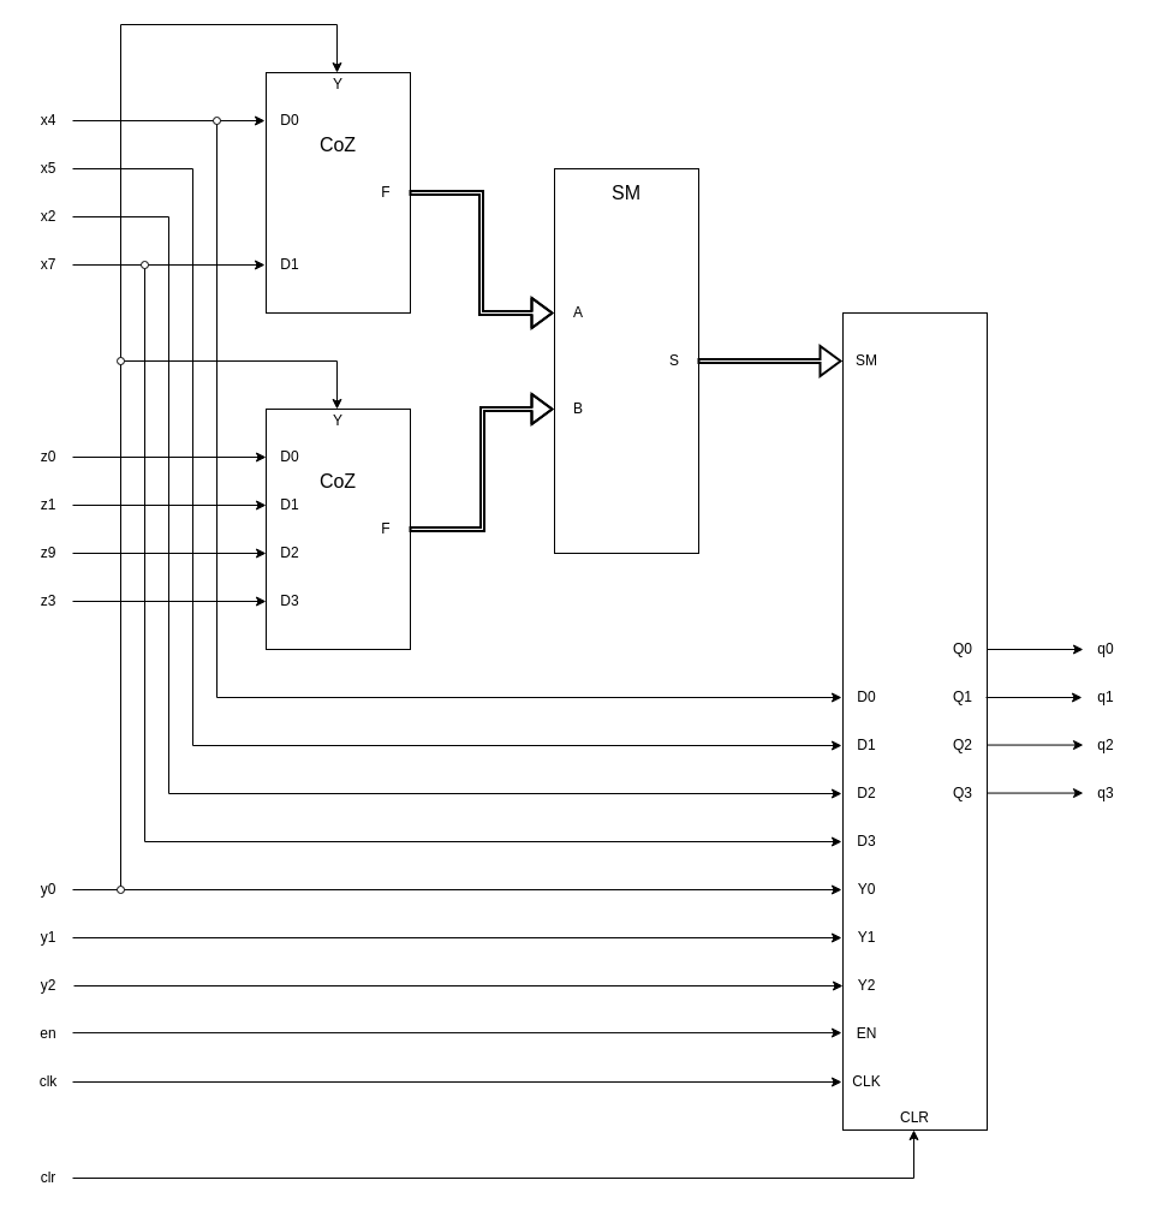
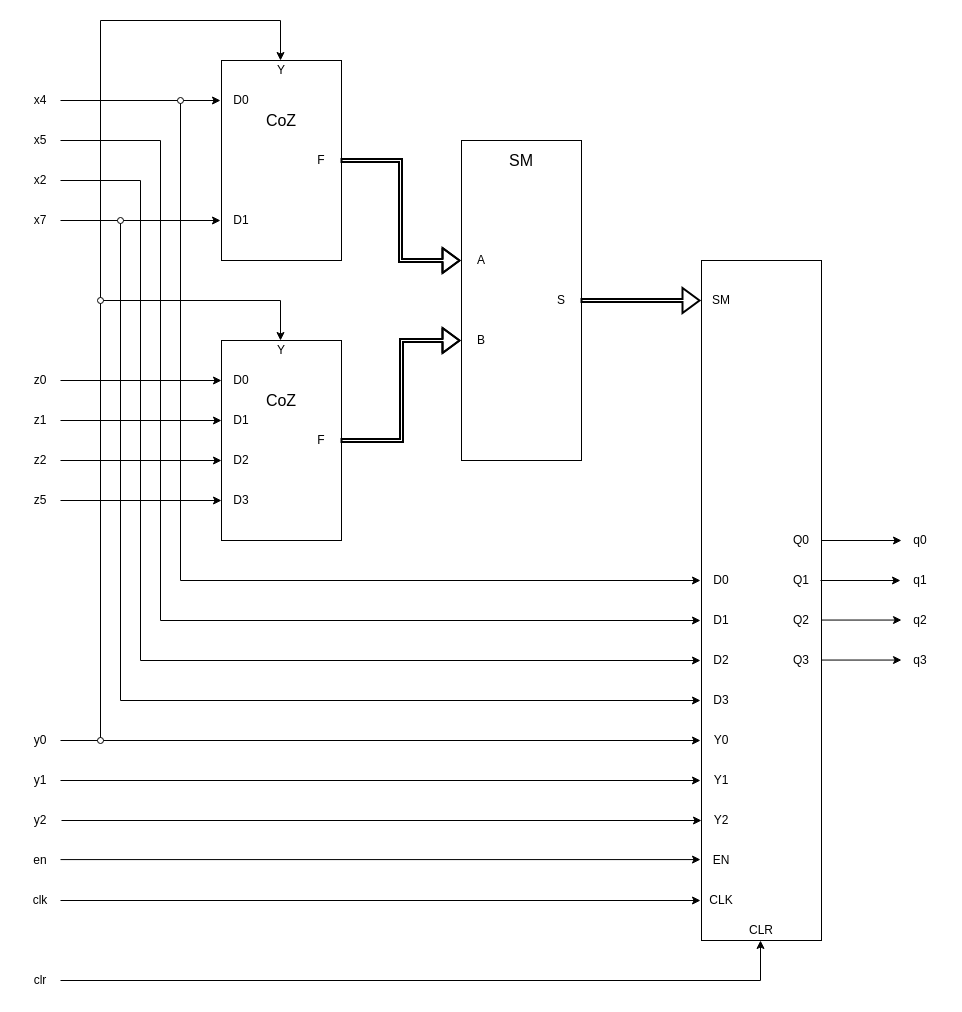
  <mxCell id="0" />
  <mxCell id="1" parent="0" />
  <mxCell id="2" value="" style="rounded=0;whiteSpace=wrap;html=1;connectable=0;" vertex="1" parent="1"><mxGeometry x="221" y="60" width="120" height="200" as="geometry" /></mxCell>
  <mxCell id="3" value="" style="rounded=0;whiteSpace=wrap;html=1;connectable=0;" vertex="1" parent="1"><mxGeometry x="221" y="340" width="120" height="200" as="geometry" /></mxCell>
  <mxCell id="4" value="" style="rounded=0;whiteSpace=wrap;html=1;connectable=0;" vertex="1" parent="1"><mxGeometry x="461" y="140" width="120" height="320" as="geometry" /></mxCell>
  <mxCell id="5" value="" style="rounded=0;whiteSpace=wrap;html=1;connectable=0;" vertex="1" parent="1"><mxGeometry x="701" y="260" width="120" height="680" as="geometry" /></mxCell>
  <mxCell id="6" value="" style="endArrow=classic;html=1;rounded=0;" edge="1" parent="1"><mxGeometry width="50" height="50" relative="1" as="geometry"><mxPoint y="140" as="sourcePoint" x="60" /><mxPoint x="700" y="620" as="targetPoint" /><Array as="points"><mxPoint x="160" y="140" /><mxPoint x="160" y="620" /></Array></mxGeometry></mxCell>
  <mxCell id="7" value="" style="endArrow=classic;html=1;rounded=0;" edge="1" parent="1"><mxGeometry width="50" height="50" relative="1" as="geometry"><mxPoint y="180" as="sourcePoint" x="60" /><mxPoint x="700" y="660" as="targetPoint" /><Array as="points"><mxPoint x="140" y="180" /><mxPoint x="140" y="660" /></Array></mxGeometry></mxCell>
  <mxCell id="8" value="" style="endArrow=classic;html=1;rounded=0;entryX=0.008;entryY=0.4;entryDx=0;entryDy=0;entryPerimeter=0;" edge="1" parent="1"><mxGeometry width="50" height="50" relative="1" as="geometry"><mxPoint y="380" as="sourcePoint" x="60" /><mxPoint x="221" y="380" as="targetPoint" /></mxGeometry></mxCell>
  <mxCell id="9" value="" style="endArrow=classic;html=1;rounded=0;entryX=0.008;entryY=0.4;entryDx=0;entryDy=0;entryPerimeter=0;" edge="1" parent="1"><mxGeometry width="50" height="50" relative="1" as="geometry"><mxPoint y="420" as="sourcePoint" x="60" /><mxPoint x="221" y="420" as="targetPoint" /></mxGeometry></mxCell>
  <mxCell id="10" value="" style="endArrow=classic;html=1;rounded=0;entryX=0.008;entryY=0.4;entryDx=0;entryDy=0;entryPerimeter=0;" edge="1" parent="1"><mxGeometry width="50" height="50" relative="1" as="geometry"><mxPoint y="460" as="sourcePoint" x="60" /><mxPoint x="221" y="460" as="targetPoint" /></mxGeometry></mxCell>
  <mxCell id="11" value="" style="endArrow=classic;html=1;rounded=0;entryX=0.008;entryY=0.4;entryDx=0;entryDy=0;entryPerimeter=0;" edge="1" parent="1"><mxGeometry width="50" height="50" relative="1" as="geometry"><mxPoint y="500" as="sourcePoint" x="60" /><mxPoint x="221" y="500" as="targetPoint" /></mxGeometry></mxCell>
  <mxCell id="12" value="" style="shape=flexArrow;endArrow=classic;html=1;rounded=0;width=2;strokeWidth=2;startSize=2;endSize=5;" edge="1" parent="1"><mxGeometry width="50" height="50" relative="1" as="geometry"><mxPoint x="340" y="440" as="sourcePoint" /><mxPoint x="460" y="340" as="targetPoint" /><Array as="points"><mxPoint x="401" y="440" /><mxPoint x="401" y="340" /></Array></mxGeometry></mxCell>
  <mxCell id="13" value="" style="shape=flexArrow;endArrow=classic;html=1;rounded=0;width=2;strokeWidth=2;startSize=2;endSize=5;" edge="1" parent="1"><mxGeometry width="50" height="50" relative="1" as="geometry"><mxPoint x="340" y="160" as="sourcePoint" /><mxPoint x="460" y="260" as="targetPoint" /><Array as="points"><mxPoint x="400" y="160" /><mxPoint x="400" y="260" /></Array></mxGeometry></mxCell>
  <mxCell id="14" value="" style="shape=flexArrow;endArrow=classic;html=1;rounded=0;width=2;strokeWidth=2;startSize=2;endSize=5;" edge="1" parent="1"><mxGeometry width="50" height="50" relative="1" as="geometry"><mxPoint x="580" y="300" as="sourcePoint" /><mxPoint x="700" y="300" as="targetPoint" /><Array as="points" /></mxGeometry></mxCell>
  <mxCell id="15" value="" style="endArrow=classic;html=1;rounded=0;" edge="1" parent="1"><mxGeometry width="50" height="50" relative="1" as="geometry"><mxPoint y="100" as="sourcePoint" x="60" /><mxPoint x="700" y="580" as="targetPoint" /><Array as="points"><mxPoint x="180" y="100" /><mxPoint x="180" y="580" /></Array></mxGeometry></mxCell>
  <mxCell id="16" value="" style="endArrow=classic;html=1;rounded=0;" edge="1" parent="1"><mxGeometry width="50" height="50" relative="1" as="geometry"><mxPoint y="220" as="sourcePoint" x="60" /><mxPoint x="700" y="700" as="targetPoint" /><Array as="points"><mxPoint x="120" y="220" /><mxPoint x="120" y="700" /></Array></mxGeometry></mxCell>
  <mxCell id="17" value="" style="endArrow=classic;html=1;rounded=0;" edge="1" parent="1"><mxGeometry width="50" height="50" relative="1" as="geometry"><mxPoint x="180" y="100" as="sourcePoint" /><mxPoint x="220" y="100" as="targetPoint" /></mxGeometry></mxCell>
  <mxCell id="18" value="" style="endArrow=classic;html=1;rounded=0;" edge="1" parent="1"><mxGeometry width="50" height="50" relative="1" as="geometry"><mxPoint x="120" y="220" as="sourcePoint" /><mxPoint x="220" y="220" as="targetPoint" /></mxGeometry></mxCell>
  <mxCell id="19" value="" style="endArrow=classic;html=1;rounded=0;" edge="1" parent="1"><mxGeometry width="50" height="50" relative="1" as="geometry"><mxPoint y="740" as="sourcePoint" x="60" /><mxPoint x="700" y="740" as="targetPoint" /></mxGeometry></mxCell>
  <mxCell id="20" value="" style="endArrow=classic;html=1;rounded=0;" edge="1" parent="1"><mxGeometry width="50" height="50" relative="1" as="geometry"><mxPoint y="859.09" as="sourcePoint" x="60" /><mxPoint x="700" y="859.09" as="targetPoint" /></mxGeometry></mxCell>
  <mxCell id="21" value="" style="endArrow=classic;html=1;rounded=0;" edge="1" parent="1"><mxGeometry width="50" height="50" relative="1" as="geometry"><mxPoint x="61" y="820" as="sourcePoint" /><mxPoint x="701" y="820" as="targetPoint" /></mxGeometry></mxCell>
  <mxCell id="22" value="" style="endArrow=classic;html=1;rounded=0;" edge="1" parent="1"><mxGeometry width="50" height="50" relative="1" as="geometry"><mxPoint y="780" as="sourcePoint" x="60" /><mxPoint x="700" y="780" as="targetPoint" /></mxGeometry></mxCell>
  <mxCell id="23" value="" style="endArrow=classic;html=1;rounded=0;" edge="1" parent="1"><mxGeometry width="50" height="50" relative="1" as="geometry"><mxPoint y="980" as="sourcePoint" x="60" /><mxPoint x="760" y="940" as="targetPoint" /><Array as="points"><mxPoint x="760" y="980" /></Array></mxGeometry></mxCell>
  <mxCell id="24" value="" style="endArrow=classic;html=1;rounded=0;" edge="1" parent="1"><mxGeometry width="50" height="50" relative="1" as="geometry"><mxPoint y="900" as="sourcePoint" x="60" /><mxPoint x="700" y="900" as="targetPoint" /></mxGeometry></mxCell>
  <mxCell id="25" value="" style="endArrow=classic;html=1;rounded=0;" edge="1" parent="1"><mxGeometry width="50" height="50" relative="1" as="geometry"><mxPoint x="100" y="740" as="sourcePoint" /><mxPoint x="280" y="340" as="targetPoint" /><Array as="points"><mxPoint x="100" y="300" /><mxPoint x="280" y="300" /></Array></mxGeometry></mxCell>
  <mxCell id="26" value="" style="endArrow=classic;html=1;rounded=0;" edge="1" parent="1"><mxGeometry width="50" height="50" relative="1" as="geometry"><mxPoint x="100" y="300" as="sourcePoint" /><mxPoint x="280" y="60" as="targetPoint" /><Array as="points"><mxPoint x="100" y="20" /><mxPoint x="280" y="20" /></Array></mxGeometry></mxCell>
  <mxCell id="27" value="x4" style="text;html=1;strokeColor=none;fillColor=none;align=center;verticalAlign=middle;whiteSpace=wrap;rounded=0;connectable=0;" vertex="1" parent="1"><mxGeometry x="20" y="90" width="40" height="20" as="geometry" /></mxCell>
  <mxCell id="28" value="x5" style="text;html=1;strokeColor=none;fillColor=none;align=center;verticalAlign=middle;whiteSpace=wrap;rounded=0;connectable=0;" vertex="1" parent="1"><mxGeometry x="20" y="130" width="40" height="20" as="geometry" /></mxCell>
  <mxCell id="29" value="x2" style="text;html=1;strokeColor=none;fillColor=none;align=center;verticalAlign=middle;whiteSpace=wrap;rounded=0;connectable=0;" vertex="1" parent="1"><mxGeometry x="20" y="170" width="40" height="20" as="geometry" /></mxCell>
  <mxCell id="30" value="x7" style="text;html=1;strokeColor=none;fillColor=none;align=center;verticalAlign=middle;whiteSpace=wrap;rounded=0;connectable=0;" vertex="1" parent="1"><mxGeometry x="20" y="210" width="40" height="20" as="geometry" /></mxCell>
  <mxCell id="31" value="z0" style="text;html=1;strokeColor=none;fillColor=none;align=center;verticalAlign=middle;whiteSpace=wrap;rounded=0;connectable=0;" vertex="1" parent="1"><mxGeometry x="20" y="370" width="40" height="20" as="geometry" /></mxCell>
  <mxCell id="32" value="z1" style="text;html=1;strokeColor=none;fillColor=none;align=center;verticalAlign=middle;whiteSpace=wrap;rounded=0;connectable=0;" vertex="1" parent="1"><mxGeometry x="20" y="410" width="40" height="20" as="geometry" /></mxCell>
- <mxCell id="33" value="z9" style="text;html=1;strokeColor=none;fillColor=none;align=center;verticalAlign=middle;whiteSpace=wrap;rounded=0;connectable=0;" vertex="1" parent="1"><mxGeometry x="20" y="450" width="40" height="20" as="geometry" /></mxCell>
- <mxCell id="34" value="z3" style="text;html=1;strokeColor=none;fillColor=none;align=center;verticalAlign=middle;whiteSpace=wrap;rounded=0;connectable=0;" vertex="1" parent="1"><mxGeometry x="20" y="490" width="40" height="20" as="geometry" /></mxCell>
+ <mxCell id="33" value="z2" style="text;html=1;strokeColor=none;fillColor=none;align=center;verticalAlign=middle;whiteSpace=wrap;rounded=0;connectable=0;" vertex="1" parent="1"><mxGeometry x="20" y="450" width="40" height="20" as="geometry" /></mxCell>
+ <mxCell id="34" value="z5" style="text;html=1;strokeColor=none;fillColor=none;align=center;verticalAlign=middle;whiteSpace=wrap;rounded=0;connectable=0;" vertex="1" parent="1"><mxGeometry x="20" y="490" width="40" height="20" as="geometry" /></mxCell>
  <mxCell id="35" value="y0" style="text;html=1;strokeColor=none;fillColor=none;align=center;verticalAlign=middle;whiteSpace=wrap;rounded=0;connectable=0;" vertex="1" parent="1"><mxGeometry x="20" y="730" width="40" height="20" as="geometry" /></mxCell>
  <mxCell id="36" value="y1" style="text;html=1;strokeColor=none;fillColor=none;align=center;verticalAlign=middle;whiteSpace=wrap;rounded=0;connectable=0;" vertex="1" parent="1"><mxGeometry x="20" y="770" width="40" height="20" as="geometry" /></mxCell>
  <mxCell id="37" value="y2" style="text;html=1;strokeColor=none;fillColor=none;align=center;verticalAlign=middle;whiteSpace=wrap;rounded=0;connectable=0;" vertex="1" parent="1"><mxGeometry x="20" y="810" width="40" height="20" as="geometry" /></mxCell>
  <mxCell id="38" value="en" style="text;html=1;strokeColor=none;fillColor=none;align=center;verticalAlign=middle;whiteSpace=wrap;rounded=0;connectable=0;" vertex="1" parent="1"><mxGeometry x="20" y="850" width="40" height="20" as="geometry" /></mxCell>
  <mxCell id="39" value="clk" style="text;html=1;strokeColor=none;fillColor=none;align=center;verticalAlign=middle;whiteSpace=wrap;rounded=0;connectable=0;" vertex="1" parent="1"><mxGeometry x="20" y="890" width="40" height="20" as="geometry" /></mxCell>
  <mxCell id="40" value="clr" style="text;html=1;strokeColor=none;fillColor=none;align=center;verticalAlign=middle;whiteSpace=wrap;rounded=0;connectable=0;" vertex="1" parent="1"><mxGeometry x="20" y="970" width="40" height="20" as="geometry" /></mxCell>
  <mxCell id="41" value="CoZ" style="text;html=1;strokeColor=none;fillColor=none;align=center;verticalAlign=middle;whiteSpace=wrap;rounded=0;fontSize=16;connectable=0;" vertex="1" parent="1"><mxGeometry x="261" y="100" width="40" height="40" as="geometry" /></mxCell>
  <mxCell id="42" value="CoZ" style="text;html=1;strokeColor=none;fillColor=none;align=center;verticalAlign=middle;whiteSpace=wrap;rounded=0;fontSize=16;connectable=0;" vertex="1" parent="1"><mxGeometry x="261" y="380" width="40" height="40" as="geometry" /></mxCell>
  <mxCell id="43" value="SM" style="text;html=1;strokeColor=none;fillColor=none;align=center;verticalAlign=middle;whiteSpace=wrap;rounded=0;fontSize=16;connectable=0;" vertex="1" parent="1"><mxGeometry x="501" y="140" width="40" height="40" as="geometry" /></mxCell>
  <mxCell id="44" value="D0" style="text;html=1;strokeColor=none;fillColor=none;align=center;verticalAlign=middle;whiteSpace=wrap;rounded=0;connectable=0;" vertex="1" parent="1"><mxGeometry x="221" y="90" width="40" height="20" as="geometry" /></mxCell>
  <mxCell id="45" value="D1" style="text;html=1;strokeColor=none;fillColor=none;align=center;verticalAlign=middle;whiteSpace=wrap;rounded=0;connectable=0;" vertex="1" parent="1"><mxGeometry x="221" y="210" width="40" height="20" as="geometry" /></mxCell>
  <mxCell id="46" value="D0" style="text;html=1;strokeColor=none;fillColor=none;align=center;verticalAlign=middle;whiteSpace=wrap;rounded=0;connectable=0;" vertex="1" parent="1"><mxGeometry x="221" y="370" width="40" height="20" as="geometry" /></mxCell>
  <mxCell id="47" value="D1" style="text;html=1;strokeColor=none;fillColor=none;align=center;verticalAlign=middle;whiteSpace=wrap;rounded=0;connectable=0;" vertex="1" parent="1"><mxGeometry x="221" y="410" width="40" height="20" as="geometry" /></mxCell>
  <mxCell id="48" value="D2" style="text;html=1;strokeColor=none;fillColor=none;align=center;verticalAlign=middle;whiteSpace=wrap;rounded=0;connectable=0;" vertex="1" parent="1"><mxGeometry x="221" y="450" width="40" height="20" as="geometry" /></mxCell>
  <mxCell id="49" value="D3" style="text;html=1;strokeColor=none;fillColor=none;align=center;verticalAlign=middle;whiteSpace=wrap;rounded=0;connectable=0;" vertex="1" parent="1"><mxGeometry x="221" y="490" width="40" height="20" as="geometry" /></mxCell>
  <mxCell id="50" value="Y" style="text;html=1;strokeColor=none;fillColor=none;align=center;verticalAlign=middle;whiteSpace=wrap;rounded=0;connectable=0;" vertex="1" parent="1"><mxGeometry x="261" y="60" width="40" height="20" as="geometry" /></mxCell>
  <mxCell id="51" value="Y" style="text;html=1;strokeColor=none;fillColor=none;align=center;verticalAlign=middle;whiteSpace=wrap;rounded=0;connectable=0;" vertex="1" parent="1"><mxGeometry x="261" y="340" width="40" height="20" as="geometry" /></mxCell>
  <mxCell id="52" value="A" style="text;html=1;strokeColor=none;fillColor=none;align=center;verticalAlign=middle;whiteSpace=wrap;rounded=0;connectable=0;" vertex="1" parent="1"><mxGeometry x="461" y="250" width="40" height="20" as="geometry" /></mxCell>
  <mxCell id="53" value="B" style="text;html=1;strokeColor=none;fillColor=none;align=center;verticalAlign=middle;whiteSpace=wrap;rounded=0;connectable=0;" vertex="1" parent="1"><mxGeometry x="461" y="330" width="40" height="20" as="geometry" /></mxCell>
  <mxCell id="54" value="SM" style="text;html=1;strokeColor=none;fillColor=none;align=center;verticalAlign=middle;whiteSpace=wrap;rounded=0;connectable=0;" vertex="1" parent="1"><mxGeometry x="701" y="290" width="40" height="20" as="geometry" /></mxCell>
  <mxCell id="55" value="D0" style="text;html=1;strokeColor=none;fillColor=none;align=center;verticalAlign=middle;whiteSpace=wrap;rounded=0;connectable=0;" vertex="1" parent="1"><mxGeometry x="701" y="570" width="40" height="20" as="geometry" /></mxCell>
  <mxCell id="56" value="D1" style="text;html=1;strokeColor=none;fillColor=none;align=center;verticalAlign=middle;whiteSpace=wrap;rounded=0;connectable=0;" vertex="1" parent="1"><mxGeometry x="701" y="610" width="40" height="20" as="geometry" /></mxCell>
  <mxCell id="57" value="D2" style="text;html=1;strokeColor=none;fillColor=none;align=center;verticalAlign=middle;whiteSpace=wrap;rounded=0;connectable=0;" vertex="1" parent="1"><mxGeometry x="701" y="650" width="40" height="20" as="geometry" /></mxCell>
  <mxCell id="58" value="D3" style="text;html=1;strokeColor=none;fillColor=none;align=center;verticalAlign=middle;whiteSpace=wrap;rounded=0;connectable=0;" vertex="1" parent="1"><mxGeometry x="701" y="690" width="40" height="20" as="geometry" /></mxCell>
  <mxCell id="59" value="Y0" style="text;html=1;strokeColor=none;fillColor=none;align=center;verticalAlign=middle;whiteSpace=wrap;rounded=0;connectable=0;" vertex="1" parent="1"><mxGeometry x="701" y="730" width="40" height="20" as="geometry" /></mxCell>
  <mxCell id="60" value="Y1" style="text;html=1;strokeColor=none;fillColor=none;align=center;verticalAlign=middle;whiteSpace=wrap;rounded=0;connectable=0;" vertex="1" parent="1"><mxGeometry x="701" y="770" width="40" height="20" as="geometry" /></mxCell>
  <mxCell id="61" value="Y2" style="text;html=1;strokeColor=none;fillColor=none;align=center;verticalAlign=middle;whiteSpace=wrap;rounded=0;connectable=0;" vertex="1" parent="1"><mxGeometry x="701" y="810" width="40" height="20" as="geometry" /></mxCell>
  <mxCell id="62" value="EN" style="text;html=1;strokeColor=none;fillColor=none;align=center;verticalAlign=middle;whiteSpace=wrap;rounded=0;connectable=0;" vertex="1" parent="1"><mxGeometry x="701" y="850" width="40" height="20" as="geometry" /></mxCell>
  <mxCell id="63" value="CLK" style="text;html=1;strokeColor=none;fillColor=none;align=center;verticalAlign=middle;whiteSpace=wrap;rounded=0;connectable=0;" vertex="1" parent="1"><mxGeometry x="701" y="890" width="40" height="20" as="geometry" /></mxCell>
  <mxCell id="64" value="CLR" style="text;html=1;strokeColor=none;fillColor=none;align=center;verticalAlign=middle;whiteSpace=wrap;rounded=0;connectable=0;" vertex="1" parent="1"><mxGeometry x="741" y="920" width="40" height="20" as="geometry" /></mxCell>
  <mxCell id="65" value="F" style="text;html=1;strokeColor=none;fillColor=none;align=center;verticalAlign=middle;whiteSpace=wrap;rounded=0;connectable=0;" vertex="1" parent="1"><mxGeometry x="301" y="150" width="40" height="20" as="geometry" /></mxCell>
  <mxCell id="66" value="F" style="text;html=1;strokeColor=none;fillColor=none;align=center;verticalAlign=middle;whiteSpace=wrap;rounded=0;connectable=0;" vertex="1" parent="1"><mxGeometry x="301" y="430" width="40" height="20" as="geometry" /></mxCell>
  <mxCell id="67" value="S" style="text;html=1;strokeColor=none;fillColor=none;align=center;verticalAlign=middle;whiteSpace=wrap;rounded=0;connectable=0;" vertex="1" parent="1"><mxGeometry x="541" y="290" width="40" height="20" as="geometry" /></mxCell>
  <mxCell id="68" value="" style="endArrow=classic;html=1;rounded=0;" edge="1" parent="1"><mxGeometry width="50" height="50" relative="1" as="geometry"><mxPoint x="820" y="580" as="sourcePoint" /><mxPoint x="900" y="580" as="targetPoint" /></mxGeometry></mxCell>
  <mxCell id="69" value="" style="endArrow=classic;html=1;rounded=0;" edge="1" parent="1"><mxGeometry width="50" height="50" relative="1" as="geometry"><mxPoint x="821" y="619.55" as="sourcePoint" /><mxPoint x="901" y="619.55" as="targetPoint" /></mxGeometry></mxCell>
  <mxCell id="70" value="" style="endArrow=classic;html=1;rounded=0;" edge="1" parent="1"><mxGeometry width="50" height="50" relative="1" as="geometry"><mxPoint x="821" y="659.55" as="sourcePoint" /><mxPoint x="901" y="659.55" as="targetPoint" /></mxGeometry></mxCell>
  <mxCell id="71" value="" style="endArrow=classic;html=1;rounded=0;" edge="1" parent="1"><mxGeometry width="50" height="50" relative="1" as="geometry"><mxPoint x="821" y="540" as="sourcePoint" /><mxPoint x="901" y="540" as="targetPoint" /></mxGeometry></mxCell>
  <mxCell id="72" value="Q0" style="text;html=1;strokeColor=none;fillColor=none;align=center;verticalAlign=middle;whiteSpace=wrap;rounded=0;connectable=0;" vertex="1" parent="1"><mxGeometry x="781" y="530" width="40" height="20" as="geometry" /></mxCell>
  <mxCell id="73" value="Q1" style="text;html=1;strokeColor=none;fillColor=none;align=center;verticalAlign=middle;whiteSpace=wrap;rounded=0;connectable=0;" vertex="1" parent="1"><mxGeometry x="781" y="570" width="40" height="20" as="geometry" /></mxCell>
  <mxCell id="74" value="Q2" style="text;html=1;strokeColor=none;fillColor=none;align=center;verticalAlign=middle;whiteSpace=wrap;rounded=0;connectable=0;" vertex="1" parent="1"><mxGeometry x="781" y="610" width="40" height="20" as="geometry" /></mxCell>
  <mxCell id="75" value="Q3" style="text;html=1;strokeColor=none;fillColor=none;align=center;verticalAlign=middle;whiteSpace=wrap;rounded=0;connectable=0;" vertex="1" parent="1"><mxGeometry x="781" y="650" width="40" height="20" as="geometry" /></mxCell>
  <mxCell id="76" value="q0" style="text;html=1;strokeColor=none;fillColor=none;align=center;verticalAlign=middle;whiteSpace=wrap;rounded=0;connectable=0;" vertex="1" parent="1"><mxGeometry x="900" y="530" width="40" height="20" as="geometry" /></mxCell>
  <mxCell id="77" value="q1" style="text;html=1;strokeColor=none;fillColor=none;align=center;verticalAlign=middle;whiteSpace=wrap;rounded=0;connectable=0;" vertex="1" parent="1"><mxGeometry x="900" y="570" width="40" height="20" as="geometry" /></mxCell>
  <mxCell id="78" value="q2" style="text;html=1;strokeColor=none;fillColor=none;align=center;verticalAlign=middle;whiteSpace=wrap;rounded=0;connectable=0;" vertex="1" parent="1"><mxGeometry x="900" y="610" width="40" height="20" as="geometry" /></mxCell>
  <mxCell id="79" value="q3" style="text;html=1;strokeColor=none;fillColor=none;align=center;verticalAlign=middle;whiteSpace=wrap;rounded=0;connectable=0;" vertex="1" parent="1"><mxGeometry x="900" y="650" width="40" height="20" as="geometry" /></mxCell>
  <mxCell id="80" value="" style="ellipse;whiteSpace=wrap;html=1;aspect=fixed;fillStyle=auto;gradientColor=none;fillColor=#FFFFFF;connectable=0;" vertex="1" parent="1"><mxGeometry x="177" y="97" width="6" height="6" as="geometry" /></mxCell>
  <mxCell id="81" value="" style="ellipse;whiteSpace=wrap;html=1;aspect=fixed;fillStyle=auto;gradientColor=none;fillColor=#FFFFFF;connectable=0;" vertex="1" parent="1"><mxGeometry x="117" y="217" width="6" height="6" as="geometry" /></mxCell>
  <mxCell id="82" value="" style="ellipse;whiteSpace=wrap;html=1;aspect=fixed;fillStyle=auto;gradientColor=none;fillColor=#FFFFFF;connectable=0;" vertex="1" parent="1"><mxGeometry x="97" y="297" width="6" height="6" as="geometry" /></mxCell>
  <mxCell id="83" value="" style="ellipse;whiteSpace=wrap;html=1;aspect=fixed;fillStyle=auto;gradientColor=none;fillColor=#FFFFFF;connectable=0;" vertex="1" parent="1"><mxGeometry x="97" y="737" width="6" height="6" as="geometry" /></mxCell>
